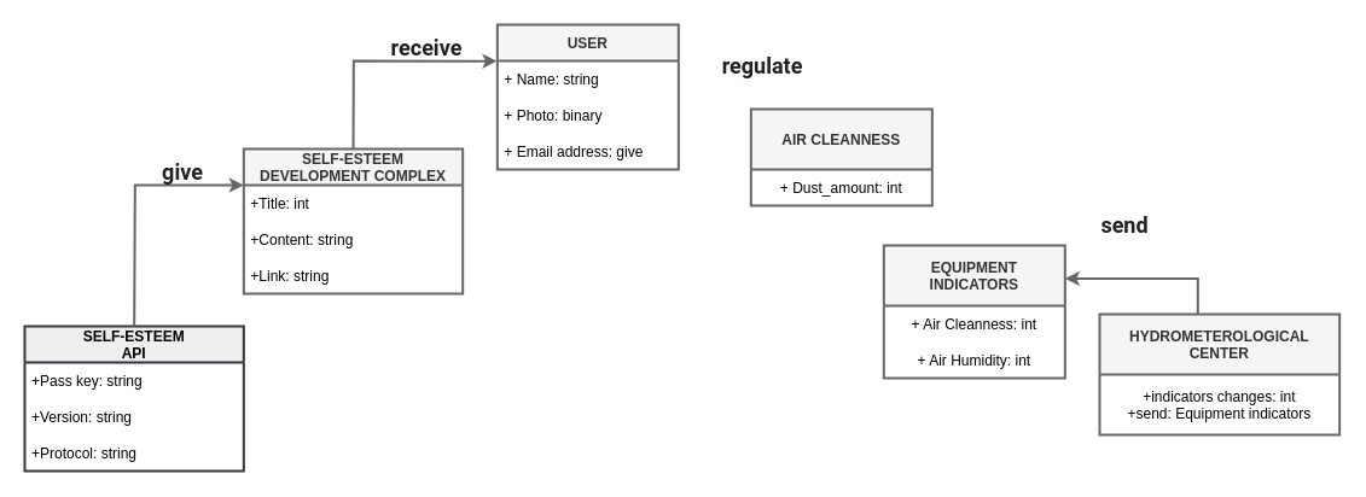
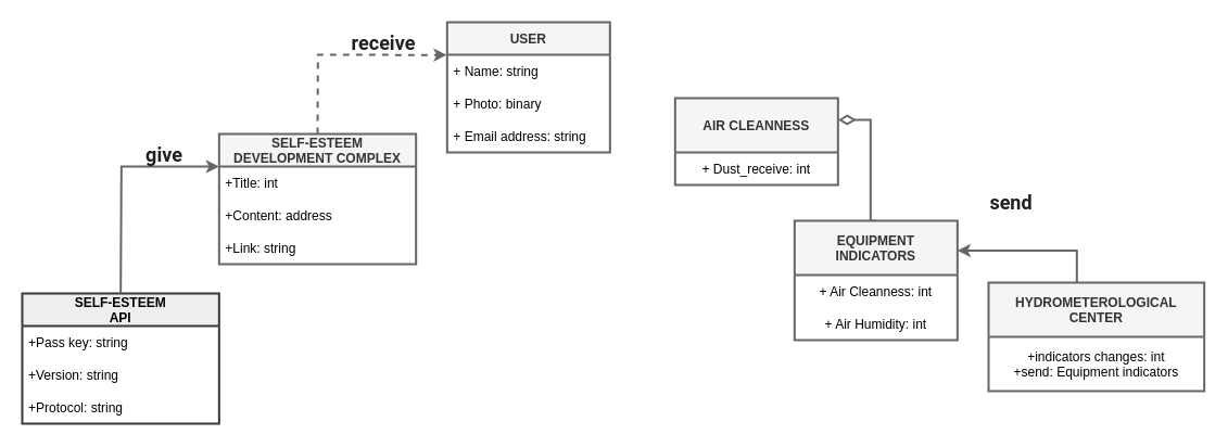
  <mxCell id="0" />
  <mxCell id="1" parent="0" />
  <mxCell id="2" value="USER" style="swimlane;fontStyle=1;childLayout=stackLayout;horizontal=1;startSize=30;horizontalStack=0;resizeParent=1;resizeParentMax=0;resizeLast=0;collapsible=1;marginBottom=0;swimlaneFillColor=default;rounded=1;strokeWidth=2;arcSize=0;fillColor=#f5f5f5;fontColor=#333333;strokeColor=#666666;" parent="1" vertex="1"><mxGeometry x="411.33" y="20" width="150" height="120" as="geometry"><mxRectangle x="100" y="160" width="70" height="30" as="alternateBounds" /></mxGeometry></mxCell>
  <mxCell id="3" value="+ Name: string" style="text;align=left;verticalAlign=middle;spacingLeft=4;spacingRight=4;overflow=hidden;points=[[0,0.5],[1,0.5]];portConstraint=eastwest;rotatable=0;fillColor=none;" parent="2" vertex="1"><mxGeometry y="30" width="150" height="30" as="geometry" /></mxCell>
  <mxCell id="4" value="+ Photo: binary" style="text;align=left;verticalAlign=middle;spacingLeft=4;spacingRight=4;overflow=hidden;points=[[0,0.5],[1,0.5]];portConstraint=eastwest;rotatable=0;fillColor=none;" parent="2" vertex="1"><mxGeometry y="60" width="150" height="30" as="geometry" /></mxCell>
- <mxCell id="5" value="+ Email address: give" style="text;align=left;verticalAlign=middle;spacingLeft=4;spacingRight=4;overflow=hidden;points=[[0,0.5],[1,0.5]];portConstraint=eastwest;rotatable=0;fillColor=none;" parent="2" vertex="1"><mxGeometry y="90" width="150" height="30" as="geometry" /></mxCell>
+ <mxCell id="5" value="+ Email address: string" style="text;align=left;verticalAlign=middle;spacingLeft=4;spacingRight=4;overflow=hidden;points=[[0,0.5],[1,0.5]];portConstraint=eastwest;rotatable=0;fillColor=none;" parent="2" vertex="1"><mxGeometry y="90" width="150" height="30" as="geometry" /></mxCell>
+ <mxCell id="6" style="edgeStyle=orthogonalEdgeStyle;orthogonalLoop=1;jettySize=auto;html=1;entryX=1;entryY=0.25;entryDx=0;entryDy=0;strokeWidth=2;endArrow=diamondThin;endFill=0;exitX=0.5;exitY=0;exitDx=0;exitDy=0;rounded=0;sourcePerimeterSpacing=7;startSize=0;targetPerimeterSpacing=5;endSize=11;fillColor=#f5f5f5;strokeColor=#666666;" parent="1" source="7" target="23" edge="1"><mxGeometry relative="1" as="geometry"><Array as="points"><mxPoint x="801.33" y="203" /><mxPoint x="801.33" y="110" /></Array></mxGeometry></mxCell>
  <mxCell id="7" value="EQUIPMENT&#10;INDICATORS" style="swimlane;fontStyle=1;childLayout=stackLayout;horizontal=1;startSize=50;horizontalStack=0;resizeParent=1;resizeParentMax=0;resizeLast=0;collapsible=1;marginBottom=0;swimlaneFillColor=default;rounded=1;arcSize=0;align=center;strokeWidth=2;fillColor=#f5f5f5;fontColor=#333333;strokeColor=#666666;" parent="1" vertex="1"><mxGeometry x="731.33" y="203" width="150" height="110" as="geometry"><mxRectangle x="550" y="150" width="70" height="30" as="alternateBounds" /></mxGeometry></mxCell>
  <mxCell id="8" value="+ Air Cleanness: int" style="text;align=center;verticalAlign=middle;spacingLeft=4;spacingRight=4;overflow=hidden;points=[[0,0.5],[1,0.5]];portConstraint=eastwest;rotatable=0;rounded=0;fillColor=none;" parent="7" vertex="1"><mxGeometry y="50" width="150" height="30" as="geometry" /></mxCell>
  <mxCell id="9" value="+ Air Humidity: int" style="text;align=center;verticalAlign=middle;spacingLeft=4;spacingRight=4;overflow=hidden;points=[[0,0.5],[1,0.5]];portConstraint=eastwest;rotatable=0;fillColor=none;rounded=0;" parent="7" vertex="1"><mxGeometry y="80" width="150" height="30" as="geometry" /></mxCell>
  <mxCell id="10" style="edgeStyle=orthogonalEdgeStyle;rounded=0;orthogonalLoop=1;jettySize=auto;html=1;entryX=1;entryY=0.25;entryDx=0;entryDy=0;strokeWidth=2;exitX=0.5;exitY=0;exitDx=0;exitDy=0;fillColor=#f5f5f5;strokeColor=#666666;" parent="1" source="11" target="7" edge="1"><mxGeometry relative="1" as="geometry"><Array as="points"><mxPoint x="991.33" y="270" /><mxPoint x="991.33" y="230" /></Array></mxGeometry></mxCell>
  <mxCell id="11" value="HYDROMETEROLOGICAL &#10;CENTER" style="swimlane;fontStyle=1;childLayout=stackLayout;horizontal=1;startSize=50;horizontalStack=0;resizeParent=1;resizeParentMax=0;resizeLast=0;collapsible=1;marginBottom=0;swimlaneFillColor=default;rounded=1;arcSize=0;align=center;strokeWidth=2;fillColor=#f5f5f5;fontColor=#333333;strokeColor=#666666;" parent="1" vertex="1"><mxGeometry x="910" y="260" width="198.67" height="100" as="geometry"><mxRectangle x="100" y="160" width="70" height="30" as="alternateBounds" /></mxGeometry></mxCell>
  <mxCell id="12" value="+indicators changes: int&#10;+send: Equipment indicators" style="text;align=center;verticalAlign=middle;spacingLeft=4;spacingRight=4;overflow=hidden;points=[[0,0.5],[1,0.5]];portConstraint=eastwest;rotatable=0;rounded=0;fillColor=none;" parent="11" vertex="1"><mxGeometry y="50" width="198.67" height="50" as="geometry" /></mxCell>
  <mxCell id="13" value="SELF-ESTEEM &#10;DEVELOPMENT COMPLEX" style="swimlane;fontStyle=1;childLayout=stackLayout;horizontal=1;startSize=30;horizontalStack=0;resizeParent=1;resizeParentMax=0;resizeLast=0;collapsible=1;marginBottom=0;swimlaneFillColor=default;rounded=1;strokeWidth=2;arcSize=0;fillColor=#f5f5f5;fontColor=#333333;strokeColor=#666666;" parent="1" vertex="1"><mxGeometry x="201.33" y="123" width="181.33" height="120" as="geometry"><mxRectangle x="100" y="160" width="70" height="30" as="alternateBounds" /></mxGeometry></mxCell>
  <mxCell id="14" value="+Title: int" style="text;align=left;verticalAlign=middle;spacingLeft=4;spacingRight=4;overflow=hidden;points=[[0,0.5],[1,0.5]];portConstraint=eastwest;rotatable=0;fillColor=none;" parent="13" vertex="1"><mxGeometry y="30" width="181.33" height="30" as="geometry" /></mxCell>
- <mxCell id="15" value="+Content: string" style="text;align=left;verticalAlign=middle;spacingLeft=4;spacingRight=4;overflow=hidden;points=[[0,0.5],[1,0.5]];portConstraint=eastwest;rotatable=0;fillColor=none;" parent="13" vertex="1"><mxGeometry y="60" width="181.33" height="30" as="geometry" /></mxCell>
+ <mxCell id="15" value="+Content: address" style="text;align=left;verticalAlign=middle;spacingLeft=4;spacingRight=4;overflow=hidden;points=[[0,0.5],[1,0.5]];portConstraint=eastwest;rotatable=0;fillColor=none;" parent="13" vertex="1"><mxGeometry y="60" width="181.33" height="30" as="geometry" /></mxCell>
  <mxCell id="16" value="+Link: string" style="text;align=left;verticalAlign=middle;spacingLeft=4;spacingRight=4;overflow=hidden;points=[[0,0.5],[1,0.5]];portConstraint=eastwest;rotatable=0;fillColor=none;" parent="13" vertex="1"><mxGeometry y="90" width="181.33" height="30" as="geometry" /></mxCell>
  <mxCell id="17" value="SELF-ESTEEM&#10;API" style="swimlane;fontStyle=1;childLayout=stackLayout;horizontal=1;startSize=30;horizontalStack=0;resizeParent=1;resizeParentMax=0;resizeLast=0;collapsible=1;marginBottom=0;strokeColor=#36393d;swimlaneFillColor=default;fillColor=#eeeeee;rounded=1;strokeWidth=2;arcSize=0;" parent="1" vertex="1"><mxGeometry x="20" y="270" width="181.33" height="120" as="geometry"><mxRectangle x="100" y="160" width="70" height="30" as="alternateBounds" /></mxGeometry></mxCell>
  <mxCell id="18" value="+Pass key: string" style="text;align=left;verticalAlign=middle;spacingLeft=4;spacingRight=4;overflow=hidden;points=[[0,0.5],[1,0.5]];portConstraint=eastwest;rotatable=0;fillColor=none;" parent="17" vertex="1"><mxGeometry y="30" width="181.33" height="30" as="geometry" /></mxCell>
  <mxCell id="19" value="+Version: string" style="text;align=left;verticalAlign=middle;spacingLeft=4;spacingRight=4;overflow=hidden;points=[[0,0.5],[1,0.5]];portConstraint=eastwest;rotatable=0;fillColor=none;" parent="17" vertex="1"><mxGeometry y="60" width="181.33" height="30" as="geometry" /></mxCell>
  <mxCell id="20" value="+Protocol: string" style="text;fillColor=none;align=left;verticalAlign=middle;spacingLeft=4;spacingRight=4;overflow=hidden;points=[[0,0.5],[1,0.5]];portConstraint=eastwest;rotatable=0;" parent="17" vertex="1"><mxGeometry y="90" width="181.33" height="30" as="geometry" /></mxCell>
- <mxCell id="21" value="" style="endArrow=classic;html=1;rounded=0;strokeWidth=2;fontSize=17;exitX=0.5;exitY=0;exitDx=0;exitDy=0;entryX=-0.002;entryY=0.007;entryDx=0;entryDy=0;entryPerimeter=0;fillColor=#f5f5f5;strokeColor=#666666;" parent="1" source="13" target="3" edge="1"><mxGeometry width="50" height="50" relative="1" as="geometry"><mxPoint x="271.995" y="220" as="sourcePoint" /><mxPoint x="371.33" y="95" as="targetPoint" /><Array as="points"><mxPoint x="292.33" y="50" /></Array></mxGeometry></mxCell>
+ <mxCell id="21" value="" style="endArrow=classic;html=1;rounded=0;strokeWidth=2;fontSize=17;exitX=0.5;exitY=0;exitDx=0;exitDy=0;entryX=-0.002;entryY=0.007;entryDx=0;entryDy=0;entryPerimeter=0;fillColor=#f5f5f5;strokeColor=#666666;dashed=1;" parent="1" source="13" target="3" edge="1"><mxGeometry width="50" height="50" relative="1" as="geometry"><mxPoint x="271.995" y="220" as="sourcePoint" /><mxPoint x="371.33" y="95" as="targetPoint" /><Array as="points"><mxPoint x="292.33" y="50" /></Array></mxGeometry></mxCell>
  <mxCell id="22" value="" style="endArrow=classic;html=1;rounded=0;strokeWidth=2;fontSize=17;exitX=0.5;exitY=0;exitDx=0;exitDy=0;entryX=0;entryY=0.25;entryDx=0;entryDy=0;fillColor=#f5f5f5;strokeColor=#666666;" parent="1" source="17" target="13" edge="1"><mxGeometry width="50" height="50" relative="1" as="geometry"><mxPoint x="451.33" y="320" as="sourcePoint" /><mxPoint x="501.33" y="270" as="targetPoint" /><Array as="points"><mxPoint x="111.33" y="153" /></Array></mxGeometry></mxCell>
  <mxCell id="23" value="AIR CLEANNESS" style="swimlane;fontStyle=1;childLayout=stackLayout;horizontal=1;startSize=50;horizontalStack=0;resizeParent=1;resizeParentMax=0;resizeLast=0;collapsible=1;marginBottom=0;swimlaneFillColor=default;rounded=1;arcSize=0;align=center;strokeWidth=2;fillColor=#f5f5f5;fontColor=#333333;strokeColor=#666666;" parent="1" vertex="1"><mxGeometry x="621.33" y="90" width="150" height="80" as="geometry"><mxRectangle x="550" y="150" width="70" height="30" as="alternateBounds" /></mxGeometry></mxCell>
- <mxCell id="24" value="+ Dust_amount: int" style="text;align=center;verticalAlign=middle;spacingLeft=4;spacingRight=4;overflow=hidden;points=[[0,0.5],[1,0.5]];portConstraint=eastwest;rotatable=0;rounded=0;fillColor=none;" parent="23" vertex="1"><mxGeometry y="50" width="150" height="30" as="geometry" /></mxCell>
+ <mxCell id="24" value="+ Dust_receive: int" style="text;align=center;verticalAlign=middle;spacingLeft=4;spacingRight=4;overflow=hidden;points=[[0,0.5],[1,0.5]];portConstraint=eastwest;rotatable=0;rounded=0;fillColor=none;" parent="23" vertex="1"><mxGeometry y="50" width="150" height="30" as="geometry" /></mxCell>
  <mxCell id="25" value="&lt;span style=&quot;color: rgba(0, 0, 0, 0.87); font-family: Roboto, RobotoDraft, Helvetica, Arial, sans-serif; font-size: 18px; text-align: left;&quot;&gt;send&lt;/span&gt;" style="text;html=1;align=center;verticalAlign=middle;whiteSpace=wrap;rounded=0;strokeWidth=3;fontSize=18;fontStyle=1;fillColor=none;fontColor=#333333;strokeColor=none;" parent="1" vertex="1"><mxGeometry x="891.33" y="168" width="80" height="38" as="geometry" /></mxCell>
  <mxCell id="26" value="&lt;span style=&quot;color: rgba(0, 0, 0, 0.87); font-family: Roboto, RobotoDraft, Helvetica, Arial, sans-serif; font-size: 18px; text-align: left;&quot;&gt;receive&lt;/span&gt;" style="text;html=1;align=center;verticalAlign=middle;whiteSpace=wrap;rounded=0;strokeWidth=3;fontSize=18;fontStyle=1;fillColor=none;" parent="1" vertex="1"><mxGeometry x="312.66" y="20" width="80" height="40" as="geometry" /></mxCell>
- <mxCell id="27" value="&lt;span style=&quot;color: rgba(0, 0, 0, 0.87); font-family: Roboto, RobotoDraft, Helvetica, Arial, sans-serif; font-size: 18px; text-align: left;&quot;&gt;regulate&lt;/span&gt;" style="text;html=1;align=center;verticalAlign=middle;whiteSpace=wrap;rounded=0;strokeWidth=3;fontSize=18;fontStyle=1;fillColor=none;" parent="1" vertex="1"><mxGeometry x="591.33" y="30" width="80" height="49" as="geometry" /></mxCell>
  <mxCell id="28" value="&lt;span style=&quot;color: rgba(0, 0, 0, 0.87); font-family: Roboto, RobotoDraft, Helvetica, Arial, sans-serif; font-size: 18px; text-align: left;&quot;&gt;give&lt;/span&gt;" style="text;html=1;align=center;verticalAlign=middle;whiteSpace=wrap;rounded=0;strokeWidth=3;fontSize=18;fontStyle=1;labelBackgroundColor=none;fillColor=none;" parent="1" vertex="1"><mxGeometry x="111.33" y="123" width="80" height="40" as="geometry" /></mxCell>
